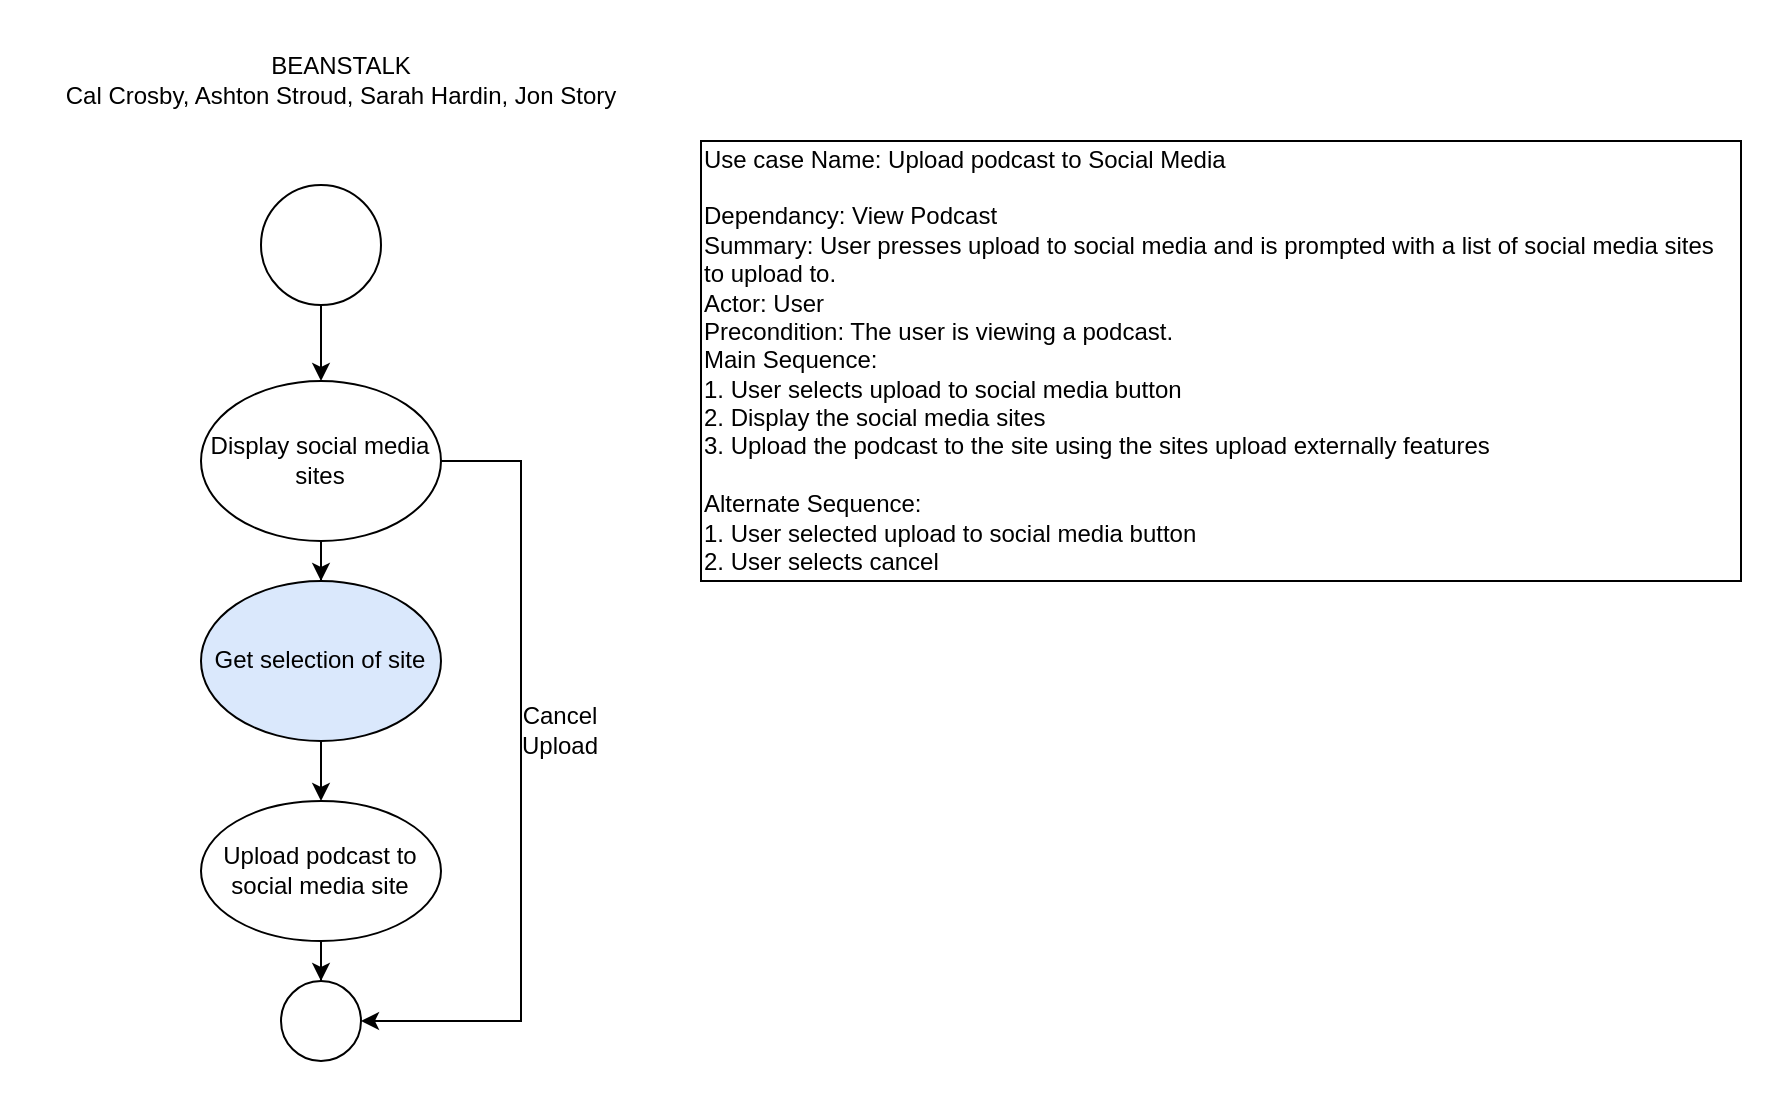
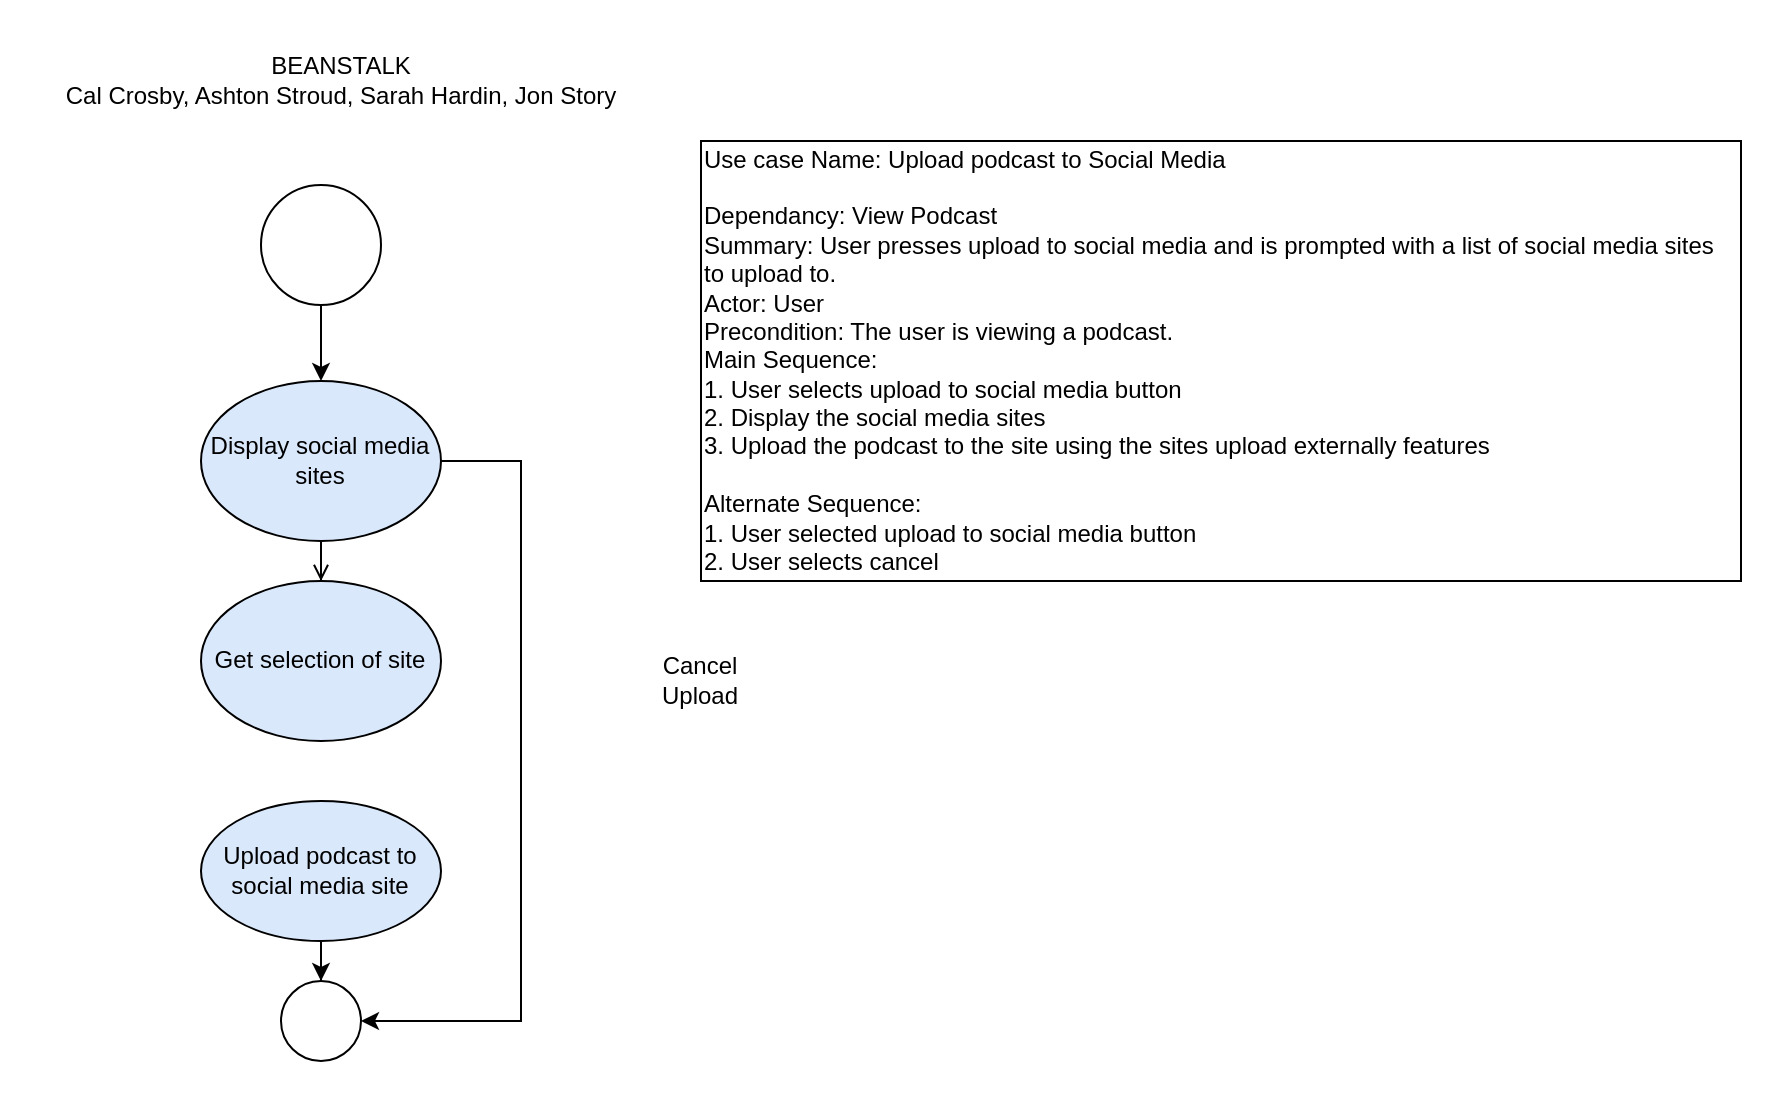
  <mxCell id="0" />
  <mxCell id="1" parent="0" />
  <mxCell id="2" value="" style="ellipse;whiteSpace=wrap;html=1;" parent="1" vertex="1"><mxGeometry x="130" y="92" width="60" height="60" as="geometry" /></mxCell>
  <mxCell id="3" style="edgeStyle=orthogonalEdgeStyle;rounded=0;orthogonalLoop=1;jettySize=auto;html=1;exitX=0.5;exitY=1;exitDx=0;exitDy=0;" parent="1" source="2" target="5" edge="1"><mxGeometry relative="1" as="geometry"><mxPoint x="160" y="182" as="targetPoint" /><mxPoint x="160" y="142" as="sourcePoint" /></mxGeometry></mxCell>
- <mxCell id="4" style="edgeStyle=orthogonalEdgeStyle;rounded=0;orthogonalLoop=1;jettySize=auto;html=1;" parent="1" source="5" target="10" edge="1"><mxGeometry relative="1" as="geometry" /></mxCell>
- <mxCell id="5" value="Display social media sites" style="ellipse;whiteSpace=wrap;html=1;" parent="1" vertex="1"><mxGeometry x="100" y="190" width="120" height="80" as="geometry" /></mxCell>
+ <mxCell id="4" style="edgeStyle=orthogonalEdgeStyle;rounded=0;orthogonalLoop=1;jettySize=auto;html=1;endArrow=open;" parent="1" source="5" target="10" edge="1"><mxGeometry relative="1" as="geometry" /></mxCell>
+ <mxCell id="5" value="Display social media sites" style="ellipse;whiteSpace=wrap;html=1;fillColor=#dae8fc;" parent="1" vertex="1"><mxGeometry x="100" y="190" width="120" height="80" as="geometry" /></mxCell>
  <mxCell id="6" style="edgeStyle=orthogonalEdgeStyle;rounded=0;orthogonalLoop=1;jettySize=auto;html=1;" parent="1" source="7" target="8" edge="1"><mxGeometry relative="1" as="geometry"><mxPoint x="160" y="552" as="targetPoint" /></mxGeometry></mxCell>
- <mxCell id="7" value="Upload podcast to social media site" style="ellipse;whiteSpace=wrap;html=1;" parent="1" vertex="1"><mxGeometry x="100" y="400" width="120" height="70" as="geometry" /></mxCell>
+ <mxCell id="7" value="Upload podcast to social media site" style="ellipse;whiteSpace=wrap;html=1;fillColor=#dae8fc;" parent="1" vertex="1"><mxGeometry x="100" y="400" width="120" height="70" as="geometry" /></mxCell>
  <mxCell id="8" value="" style="ellipse;whiteSpace=wrap;html=1;aspect=fixed;" parent="1" vertex="1"><mxGeometry x="140" y="490" width="40" height="40" as="geometry" /></mxCell>
- <mxCell id="9" style="edgeStyle=orthogonalEdgeStyle;rounded=0;orthogonalLoop=1;jettySize=auto;html=1;" parent="1" source="10" target="7" edge="1"><mxGeometry relative="1" as="geometry" /></mxCell>
  <mxCell id="10" value="Get selection of site" style="ellipse;whiteSpace=wrap;html=1;fillColor=#dae8fc;" parent="1" vertex="1"><mxGeometry x="100" y="290" width="120" height="80" as="geometry" /></mxCell>
  <mxCell id="11" value="Use case Name: Upload podcast to Social Media&lt;br&gt;&lt;br style=&quot;border-color: var(--border-color);&quot;&gt;&lt;span style=&quot;&quot;&gt;Dependancy: View Podcast&lt;/span&gt;&lt;br style=&quot;border-color: var(--border-color);&quot;&gt;&lt;span style=&quot;&quot;&gt;Summary: User presses upload to social media and is prompted with a list of social media sites to upload to.&lt;/span&gt;&lt;br style=&quot;border-color: var(--border-color);&quot;&gt;&lt;span style=&quot;&quot;&gt;Actor: User&lt;/span&gt;&lt;br style=&quot;border-color: var(--border-color);&quot;&gt;&lt;span style=&quot;&quot;&gt;Precondition: The user is viewing a podcast.&lt;/span&gt;&lt;br style=&quot;border-color: var(--border-color);&quot;&gt;&lt;span style=&quot;&quot;&gt;Main Sequence:&lt;/span&gt;&lt;br style=&quot;border-color: var(--border-color);&quot;&gt;&lt;span style=&quot;&quot;&gt;1. User selects upload to social media button&lt;/span&gt;&lt;br style=&quot;border-color: var(--border-color);&quot;&gt;&lt;span style=&quot;&quot;&gt;2. Display the social media sites&lt;/span&gt;&lt;br style=&quot;border-color: var(--border-color);&quot;&gt;&lt;div style=&quot;&quot;&gt;&lt;span style=&quot;background-color: initial;&quot;&gt;3. Upload the podcast to the site using the sites upload externally features&lt;/span&gt;&lt;/div&gt;&lt;div style=&quot;&quot;&gt;&lt;span style=&quot;background-color: initial;&quot;&gt;&lt;br&gt;&lt;/span&gt;&lt;/div&gt;&lt;div style=&quot;&quot;&gt;&lt;span style=&quot;background-color: initial;&quot;&gt;Alternate Sequence:&lt;br&gt;1. User selected upload to social media button&lt;/span&gt;&lt;/div&gt;&lt;div style=&quot;&quot;&gt;&lt;span style=&quot;background-color: initial;&quot;&gt;2. User selects cancel&lt;/span&gt;&lt;/div&gt;" style="rounded=0;whiteSpace=wrap;html=1;align=left;" parent="1" vertex="1"><mxGeometry x="350" y="70" width="520" height="220" as="geometry" /></mxCell>
  <mxCell id="12" value="" style="endArrow=classic;html=1;rounded=0;exitX=1;exitY=0.5;exitDx=0;exitDy=0;entryX=1;entryY=0.5;entryDx=0;entryDy=0;" parent="1" source="5" target="8" edge="1"><mxGeometry width="50" height="50" relative="1" as="geometry"><mxPoint x="280" y="270" as="sourcePoint" /><mxPoint x="260" y="510" as="targetPoint" /><Array as="points"><mxPoint x="260" y="230" /><mxPoint x="260" y="510" /></Array></mxGeometry></mxCell>
- <mxCell id="13" value="Cancel Upload" style="text;html=1;strokeColor=none;fillColor=none;align=center;verticalAlign=middle;whiteSpace=wrap;rounded=0;" parent="1" vertex="1"><mxGeometry x="240" y="350" width="80" height="30" as="geometry" /></mxCell>
+ <mxCell id="13" value="Cancel Upload" style="text;html=1;strokeColor=none;fillColor=none;align=center;verticalAlign=middle;whiteSpace=wrap;rounded=0;" parent="1" vertex="1"><mxGeometry x="310" y="325" width="80" height="30" as="geometry" /></mxCell>
  <mxCell id="14" value="BEANSTALK&lt;br&gt;Cal Crosby, Ashton Stroud, Sarah Hardin, Jon Story" style="text;html=1;align=center;verticalAlign=middle;resizable=0;points=[];autosize=1;strokeColor=none;fillColor=none;" vertex="1" parent="1"><mxGeometry y="20" width="300" height="40" as="geometry" x="20" /></mxCell>
